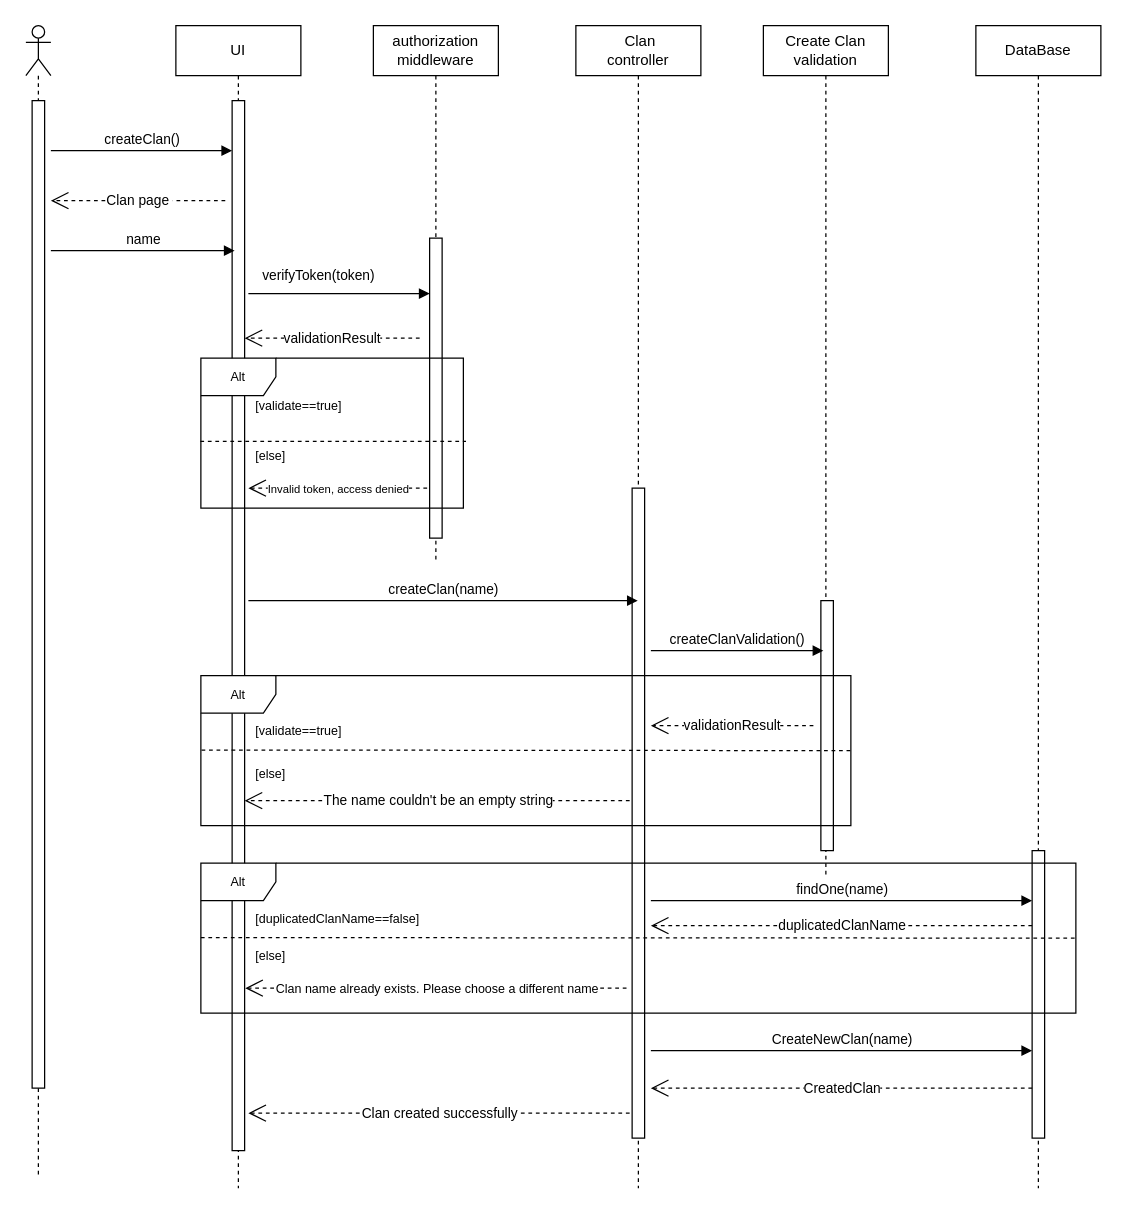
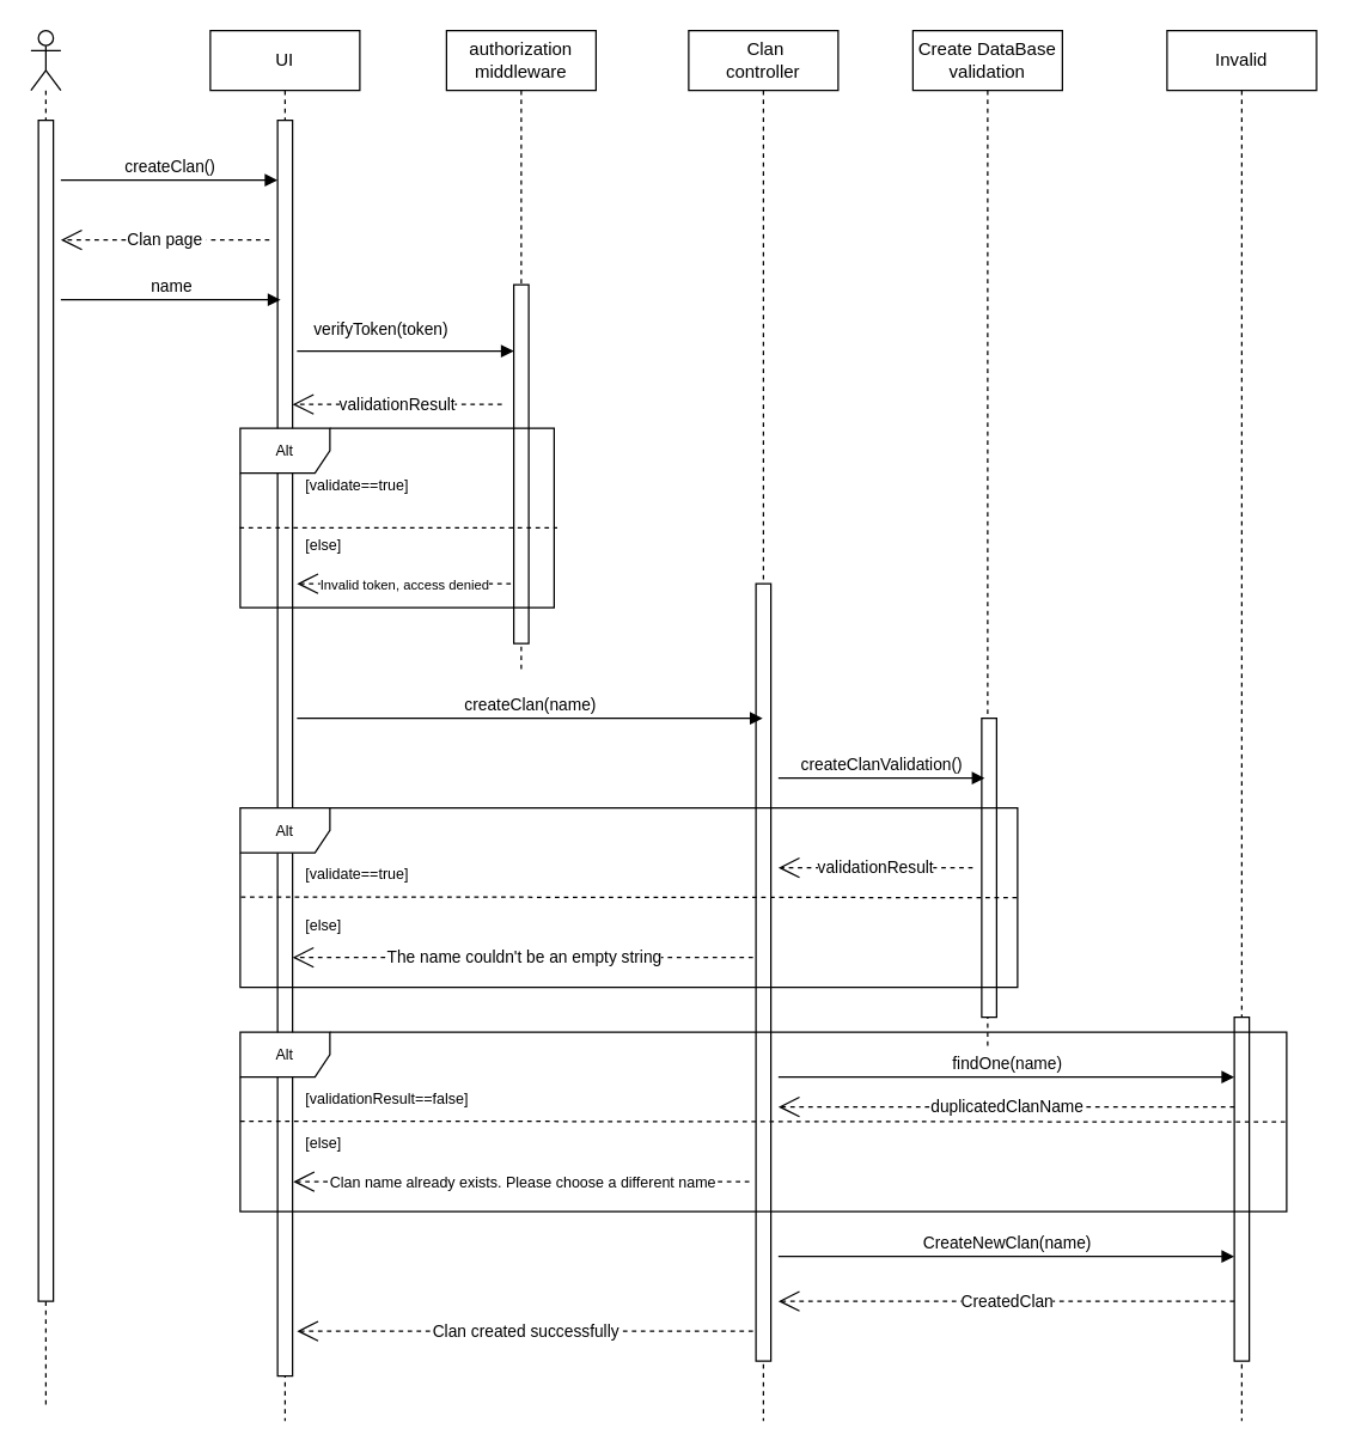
  <mxCell id="0" />
  <mxCell id="1" parent="0" />
  <mxCell id="2" value="" style="shape=umlLifeline;perimeter=lifelinePerimeter;whiteSpace=wrap;html=1;container=1;dropTarget=0;collapsible=0;recursiveResize=0;outlineConnect=0;portConstraint=eastwest;newEdgeStyle={&quot;curved&quot;:0,&quot;rounded&quot;:0};participant=umlActor;" vertex="1" parent="1"><mxGeometry x="20" y="20" width="20" height="920" as="geometry" /></mxCell>
  <mxCell id="3" value="" style="html=1;points=[[0,0,0,0,5],[0,1,0,0,-5],[1,0,0,0,5],[1,1,0,0,-5]];perimeter=orthogonalPerimeter;outlineConnect=0;targetShapes=umlLifeline;portConstraint=eastwest;newEdgeStyle={&quot;curved&quot;:0,&quot;rounded&quot;:0};" vertex="1" parent="2"><mxGeometry x="5" y="60" width="10" height="790" as="geometry" /></mxCell>
  <mxCell id="4" value="UI" style="shape=umlLifeline;perimeter=lifelinePerimeter;whiteSpace=wrap;html=1;container=1;dropTarget=0;collapsible=0;recursiveResize=0;outlineConnect=0;portConstraint=eastwest;newEdgeStyle={&quot;curved&quot;:0,&quot;rounded&quot;:0};" vertex="1" parent="1"><mxGeometry x="140" y="20" width="100" height="930" as="geometry" /></mxCell>
  <mxCell id="5" value="" style="html=1;points=[[0,0,0,0,5],[0,1,0,0,-5],[1,0,0,0,5],[1,1,0,0,-5]];perimeter=orthogonalPerimeter;outlineConnect=0;targetShapes=umlLifeline;portConstraint=eastwest;newEdgeStyle={&quot;curved&quot;:0,&quot;rounded&quot;:0};" vertex="1" parent="4"><mxGeometry x="45" y="60" width="10" height="840" as="geometry" /></mxCell>
  <mxCell id="6" value="authorization&lt;br&gt;middleware" style="shape=umlLifeline;perimeter=lifelinePerimeter;whiteSpace=wrap;html=1;container=1;dropTarget=0;collapsible=0;recursiveResize=0;outlineConnect=0;portConstraint=eastwest;newEdgeStyle={&quot;curved&quot;:0,&quot;rounded&quot;:0};" vertex="1" parent="1"><mxGeometry x="298" y="20" width="100" height="430" as="geometry" /></mxCell>
  <mxCell id="7" value="" style="html=1;points=[[0,0,0,0,5],[0,1,0,0,-5],[1,0,0,0,5],[1,1,0,0,-5]];perimeter=orthogonalPerimeter;outlineConnect=0;targetShapes=umlLifeline;portConstraint=eastwest;newEdgeStyle={&quot;curved&quot;:0,&quot;rounded&quot;:0};" vertex="1" parent="6"><mxGeometry x="45" y="170" width="10" height="240" as="geometry" /></mxCell>
  <mxCell id="8" value="&amp;nbsp;Clan&lt;br&gt;controller" style="shape=umlLifeline;perimeter=lifelinePerimeter;whiteSpace=wrap;html=1;container=1;dropTarget=0;collapsible=0;recursiveResize=0;outlineConnect=0;portConstraint=eastwest;newEdgeStyle={&quot;curved&quot;:0,&quot;rounded&quot;:0};" vertex="1" parent="1"><mxGeometry x="460" y="20" width="100" height="930" as="geometry" /></mxCell>
  <mxCell id="9" value="" style="html=1;points=[[0,0,0,0,5],[0,1,0,0,-5],[1,0,0,0,5],[1,1,0,0,-5]];perimeter=orthogonalPerimeter;outlineConnect=0;targetShapes=umlLifeline;portConstraint=eastwest;newEdgeStyle={&quot;curved&quot;:0,&quot;rounded&quot;:0};" vertex="1" parent="8"><mxGeometry x="45" y="370" width="10" height="520" as="geometry" /></mxCell>
- <mxCell id="10" value="Create Clan&lt;br style=&quot;border-color: var(--border-color);&quot;&gt;validation" style="shape=umlLifeline;perimeter=lifelinePerimeter;whiteSpace=wrap;html=1;container=1;dropTarget=0;collapsible=0;recursiveResize=0;outlineConnect=0;portConstraint=eastwest;newEdgeStyle={&quot;curved&quot;:0,&quot;rounded&quot;:0};" vertex="1" parent="1"><mxGeometry x="610" y="20" width="100" height="680" as="geometry" /></mxCell>
+ <mxCell id="10" value="Create DataBase&lt;br style=&quot;border-color: var(--border-color);&quot;&gt;validation" style="shape=umlLifeline;perimeter=lifelinePerimeter;whiteSpace=wrap;html=1;container=1;dropTarget=0;collapsible=0;recursiveResize=0;outlineConnect=0;portConstraint=eastwest;newEdgeStyle={&quot;curved&quot;:0,&quot;rounded&quot;:0};" vertex="1" parent="1"><mxGeometry x="610" y="20" width="100" height="680" as="geometry" /></mxCell>
  <mxCell id="11" value="" style="html=1;points=[[0,0,0,0,5],[0,1,0,0,-5],[1,0,0,0,5],[1,1,0,0,-5]];perimeter=orthogonalPerimeter;outlineConnect=0;targetShapes=umlLifeline;portConstraint=eastwest;newEdgeStyle={&quot;curved&quot;:0,&quot;rounded&quot;:0};" vertex="1" parent="10"><mxGeometry x="46" y="460" width="10" height="200" as="geometry" /></mxCell>
  <mxCell id="12" value="createClan()" style="html=1;verticalAlign=bottom;endArrow=block;curved=0;rounded=0;" edge="1" parent="1"><mxGeometry width="80" relative="1" as="geometry"><mxPoint x="40" y="120" as="sourcePoint" /><mxPoint x="185" y="120" as="targetPoint" /></mxGeometry></mxCell>
  <mxCell id="13" value="Clan page&amp;nbsp;" style="endArrow=open;endSize=12;dashed=1;html=1;rounded=0;" edge="1" parent="1"><mxGeometry x="-0.004" width="160" relative="1" as="geometry"><mxPoint x="179.5" y="160" as="sourcePoint" /><mxPoint x="40" y="160" as="targetPoint" /><mxPoint as="offset" /></mxGeometry></mxCell>
  <mxCell id="14" value="name" style="html=1;verticalAlign=bottom;endArrow=block;curved=0;rounded=0;" edge="1" parent="1"><mxGeometry width="80" relative="1" as="geometry"><mxPoint x="40" y="200" as="sourcePoint" /><mxPoint x="187" y="200" as="targetPoint" /></mxGeometry></mxCell>
  <mxCell id="15" value="verifyToken(token)" style="html=1;verticalAlign=bottom;endArrow=block;curved=0;rounded=0;" edge="1" parent="1"><mxGeometry x="-0.241" y="5" width="80" relative="1" as="geometry"><mxPoint x="198" y="234.37" as="sourcePoint" /><mxPoint x="343" y="234.37" as="targetPoint" /><mxPoint x="1" as="offset" /></mxGeometry></mxCell>
  <mxCell id="16" value="createClanValidation()" style="html=1;verticalAlign=bottom;endArrow=block;curved=0;rounded=0;" edge="1" parent="1"><mxGeometry width="80" relative="1" as="geometry"><mxPoint x="520" y="520" as="sourcePoint" /><mxPoint x="658" y="520" as="targetPoint" /></mxGeometry></mxCell>
  <mxCell id="17" value="validationResult" style="endArrow=open;endSize=12;dashed=1;html=1;rounded=0;" edge="1" parent="1"><mxGeometry x="-0.002" width="160" relative="1" as="geometry"><mxPoint x="650" y="580" as="sourcePoint" /><mxPoint x="520" y="580" as="targetPoint" /><mxPoint as="offset" /></mxGeometry></mxCell>
  <mxCell id="18" value="&lt;font style=&quot;font-size: 10px;&quot;&gt;Alt&lt;/font&gt;" style="shape=umlFrame;whiteSpace=wrap;html=1;pointerEvents=0;" vertex="1" parent="1"><mxGeometry x="160" y="540" width="520" height="120" as="geometry" /></mxCell>
  <mxCell id="19" value="&lt;font style=&quot;font-size: 10px;&quot;&gt;[validate==true]&lt;/font&gt;" style="text;strokeColor=none;fillColor=none;align=left;verticalAlign=top;spacingLeft=4;spacingRight=4;overflow=hidden;rotatable=0;points=[[0,0.5],[1,0.5]];portConstraint=eastwest;whiteSpace=wrap;html=1;" vertex="1" parent="1"><mxGeometry x="198" y="310" width="100" height="26" as="geometry" /></mxCell>
  <mxCell id="20" value="&lt;font style=&quot;font-size: 10px;&quot;&gt;[else]&lt;br&gt;&lt;/font&gt;" style="text;strokeColor=none;fillColor=none;align=left;verticalAlign=top;spacingLeft=4;spacingRight=4;overflow=hidden;rotatable=0;points=[[0,0.5],[1,0.5]];portConstraint=eastwest;whiteSpace=wrap;html=1;" vertex="1" parent="1"><mxGeometry x="198" y="350" width="100" height="26" as="geometry" /></mxCell>
  <mxCell id="21" value="&lt;font style=&quot;font-size: 9px;&quot;&gt;Invalid token, access denied&lt;/font&gt;" style="endArrow=open;endSize=12;dashed=1;html=1;rounded=0;" edge="1" parent="1"><mxGeometry x="-0.004" width="160" relative="1" as="geometry"><mxPoint x="341" y="390" as="sourcePoint" /><mxPoint x="198" y="390" as="targetPoint" /><mxPoint as="offset" /></mxGeometry></mxCell>
- <mxCell id="22" value="DataBase" style="shape=umlLifeline;perimeter=lifelinePerimeter;whiteSpace=wrap;html=1;container=1;dropTarget=0;collapsible=0;recursiveResize=0;outlineConnect=0;portConstraint=eastwest;newEdgeStyle={&quot;curved&quot;:0,&quot;rounded&quot;:0};" vertex="1" parent="1"><mxGeometry x="780" y="20" width="100" height="930" as="geometry" /></mxCell>
+ <mxCell id="22" value="Invalid" style="shape=umlLifeline;perimeter=lifelinePerimeter;whiteSpace=wrap;html=1;container=1;dropTarget=0;collapsible=0;recursiveResize=0;outlineConnect=0;portConstraint=eastwest;newEdgeStyle={&quot;curved&quot;:0,&quot;rounded&quot;:0};" vertex="1" parent="1"><mxGeometry x="780" y="20" width="100" height="930" as="geometry" /></mxCell>
  <mxCell id="23" value="" style="html=1;points=[[0,0,0,0,5],[0,1,0,0,-5],[1,0,0,0,5],[1,1,0,0,-5]];perimeter=orthogonalPerimeter;outlineConnect=0;targetShapes=umlLifeline;portConstraint=eastwest;newEdgeStyle={&quot;curved&quot;:0,&quot;rounded&quot;:0};" vertex="1" parent="22"><mxGeometry x="45" y="660" width="10" height="230" as="geometry" /></mxCell>
  <mxCell id="24" value="" style="endArrow=none;dashed=1;html=1;rounded=0;exitX=-0.002;exitY=0.555;exitDx=0;exitDy=0;exitPerimeter=0;entryX=1.01;entryY=0.555;entryDx=0;entryDy=0;entryPerimeter=0;" edge="1" parent="1" source="26" target="26"><mxGeometry width="50" height="50" relative="1" as="geometry"><mxPoint x="160" y="349.52" as="sourcePoint" /><mxPoint x="359.37" y="370.48" as="targetPoint" /><Array as="points" /></mxGeometry></mxCell>
  <mxCell id="25" value="The name couldn't be an empty string" style="endArrow=open;endSize=12;dashed=1;html=1;rounded=0;" edge="1" parent="1" target="5"><mxGeometry x="-0.005" width="160" relative="1" as="geometry"><mxPoint x="503" y="640" as="sourcePoint" /><mxPoint x="360" y="640" as="targetPoint" /><mxPoint as="offset" /></mxGeometry></mxCell>
  <mxCell id="26" value="&lt;font style=&quot;font-size: 10px;&quot;&gt;Alt&lt;/font&gt;" style="shape=umlFrame;whiteSpace=wrap;html=1;pointerEvents=0;" vertex="1" parent="1"><mxGeometry x="160" y="286" width="210" height="120" as="geometry" /></mxCell>
  <mxCell id="27" value="validationResult" style="endArrow=open;endSize=12;dashed=1;html=1;rounded=0;" edge="1" parent="1"><mxGeometry x="-0.002" width="160" relative="1" as="geometry"><mxPoint x="335" y="270" as="sourcePoint" /><mxPoint x="195" y="270" as="targetPoint" /><mxPoint as="offset" /></mxGeometry></mxCell>
  <mxCell id="28" value="createClan(name)" style="html=1;verticalAlign=bottom;endArrow=block;curved=0;rounded=0;" edge="1" parent="1" target="8"><mxGeometry width="80" relative="1" as="geometry"><mxPoint x="198" y="480" as="sourcePoint" /><mxPoint x="346" y="480" as="targetPoint" /></mxGeometry></mxCell>
  <mxCell id="29" value="&lt;font style=&quot;font-size: 10px;&quot;&gt;[validate==true]&lt;/font&gt;" style="text;strokeColor=none;fillColor=none;align=left;verticalAlign=top;spacingLeft=4;spacingRight=4;overflow=hidden;rotatable=0;points=[[0,0.5],[1,0.5]];portConstraint=eastwest;whiteSpace=wrap;html=1;" vertex="1" parent="1"><mxGeometry x="198" y="570" width="100" height="26" as="geometry" /></mxCell>
  <mxCell id="30" value="" style="endArrow=none;dashed=1;html=1;rounded=0;exitX=0.001;exitY=0.496;exitDx=0;exitDy=0;exitPerimeter=0;" edge="1" parent="1" source="18"><mxGeometry width="50" height="50" relative="1" as="geometry"><mxPoint x="170" y="600" as="sourcePoint" /><mxPoint x="680" y="600" as="targetPoint" /><Array as="points" /></mxGeometry></mxCell>
  <mxCell id="31" value="&lt;font style=&quot;font-size: 10px;&quot;&gt;[else]&lt;br&gt;&lt;/font&gt;" style="text;strokeColor=none;fillColor=none;align=left;verticalAlign=top;spacingLeft=4;spacingRight=4;overflow=hidden;rotatable=0;points=[[0,0.5],[1,0.5]];portConstraint=eastwest;whiteSpace=wrap;html=1;" vertex="1" parent="1"><mxGeometry x="198" y="604" width="100" height="26" as="geometry" /></mxCell>
  <mxCell id="32" value="findOne(name)" style="html=1;verticalAlign=bottom;endArrow=block;curved=0;rounded=0;" edge="1" parent="1" target="23"><mxGeometry width="80" relative="1" as="geometry"><mxPoint x="520" y="720" as="sourcePoint" /><mxPoint x="668" y="720" as="targetPoint" /><mxPoint as="offset" /></mxGeometry></mxCell>
  <mxCell id="33" value="duplicatedClanName" style="endArrow=open;endSize=12;dashed=1;html=1;rounded=0;" edge="1" parent="1"><mxGeometry x="-0.002" width="160" relative="1" as="geometry"><mxPoint x="825" y="740" as="sourcePoint" /><mxPoint x="520" y="740" as="targetPoint" /><mxPoint as="offset" /></mxGeometry></mxCell>
  <mxCell id="34" value="CreatedClan" style="endArrow=open;endSize=12;dashed=1;html=1;rounded=0;" edge="1" parent="1"><mxGeometry x="-0.002" width="160" relative="1" as="geometry"><mxPoint x="825" y="870" as="sourcePoint" /><mxPoint x="520" y="870" as="targetPoint" /><mxPoint as="offset" /></mxGeometry></mxCell>
  <mxCell id="35" value="&lt;font style=&quot;font-size: 10px;&quot;&gt;Alt&lt;/font&gt;" style="shape=umlFrame;whiteSpace=wrap;html=1;pointerEvents=0;" vertex="1" parent="1"><mxGeometry x="160" y="690" width="700" height="120" as="geometry" /></mxCell>
- <mxCell id="36" value="&lt;font style=&quot;font-size: 10px;&quot;&gt;[duplicatedClanName==false]&lt;/font&gt;" style="text;strokeColor=none;fillColor=none;align=left;verticalAlign=top;spacingLeft=4;spacingRight=4;overflow=hidden;rotatable=0;points=[[0,0.5],[1,0.5]];portConstraint=eastwest;whiteSpace=wrap;html=1;" vertex="1" parent="1"><mxGeometry x="198" y="720" width="152" height="26" as="geometry" /></mxCell>
+ <mxCell id="36" value="&lt;font style=&quot;font-size: 10px;&quot;&gt;[validationResult==false]&lt;/font&gt;" style="text;strokeColor=none;fillColor=none;align=left;verticalAlign=top;spacingLeft=4;spacingRight=4;overflow=hidden;rotatable=0;points=[[0,0.5],[1,0.5]];portConstraint=eastwest;whiteSpace=wrap;html=1;" vertex="1" parent="1"><mxGeometry x="198" y="720" width="152" height="26" as="geometry" /></mxCell>
  <mxCell id="37" value="&lt;font style=&quot;font-size: 10px;&quot;&gt;[else]&lt;/font&gt;" style="text;strokeColor=none;fillColor=none;align=left;verticalAlign=top;spacingLeft=4;spacingRight=4;overflow=hidden;rotatable=0;points=[[0,0.5],[1,0.5]];portConstraint=eastwest;whiteSpace=wrap;html=1;" vertex="1" parent="1"><mxGeometry x="198" y="750" width="152" height="26" as="geometry" /></mxCell>
  <mxCell id="38" value="" style="endArrow=none;dashed=1;html=1;rounded=0;exitX=0.001;exitY=0.496;exitDx=0;exitDy=0;exitPerimeter=0;" edge="1" parent="1"><mxGeometry width="50" height="50" relative="1" as="geometry"><mxPoint x="160" y="749.57" as="sourcePoint" /><mxPoint x="860" y="750" as="targetPoint" /><Array as="points" /></mxGeometry></mxCell>
  <mxCell id="39" value="&lt;font style=&quot;font-size: 10px;&quot;&gt;Clan name already exists. Please choose a different name&lt;/font&gt;" style="endArrow=open;endSize=12;dashed=1;html=1;rounded=0;" edge="1" parent="1"><mxGeometry x="-0.002" width="160" relative="1" as="geometry"><mxPoint x="500.5" y="790" as="sourcePoint" /><mxPoint x="195.5" y="790" as="targetPoint" /><mxPoint as="offset" /></mxGeometry></mxCell>
  <mxCell id="40" value="Clan created successfully" style="endArrow=open;endSize=12;dashed=1;html=1;rounded=0;" edge="1" parent="1"><mxGeometry x="-0.002" width="160" relative="1" as="geometry"><mxPoint x="503" y="890" as="sourcePoint" /><mxPoint x="198" y="890" as="targetPoint" /><mxPoint as="offset" /></mxGeometry></mxCell>
  <mxCell id="41" value="CreateNewClan(name)" style="html=1;verticalAlign=bottom;endArrow=block;curved=0;rounded=0;" edge="1" parent="1"><mxGeometry width="80" relative="1" as="geometry"><mxPoint x="520" y="840" as="sourcePoint" /><mxPoint x="825" y="840" as="targetPoint" /><mxPoint as="offset" /></mxGeometry></mxCell>
